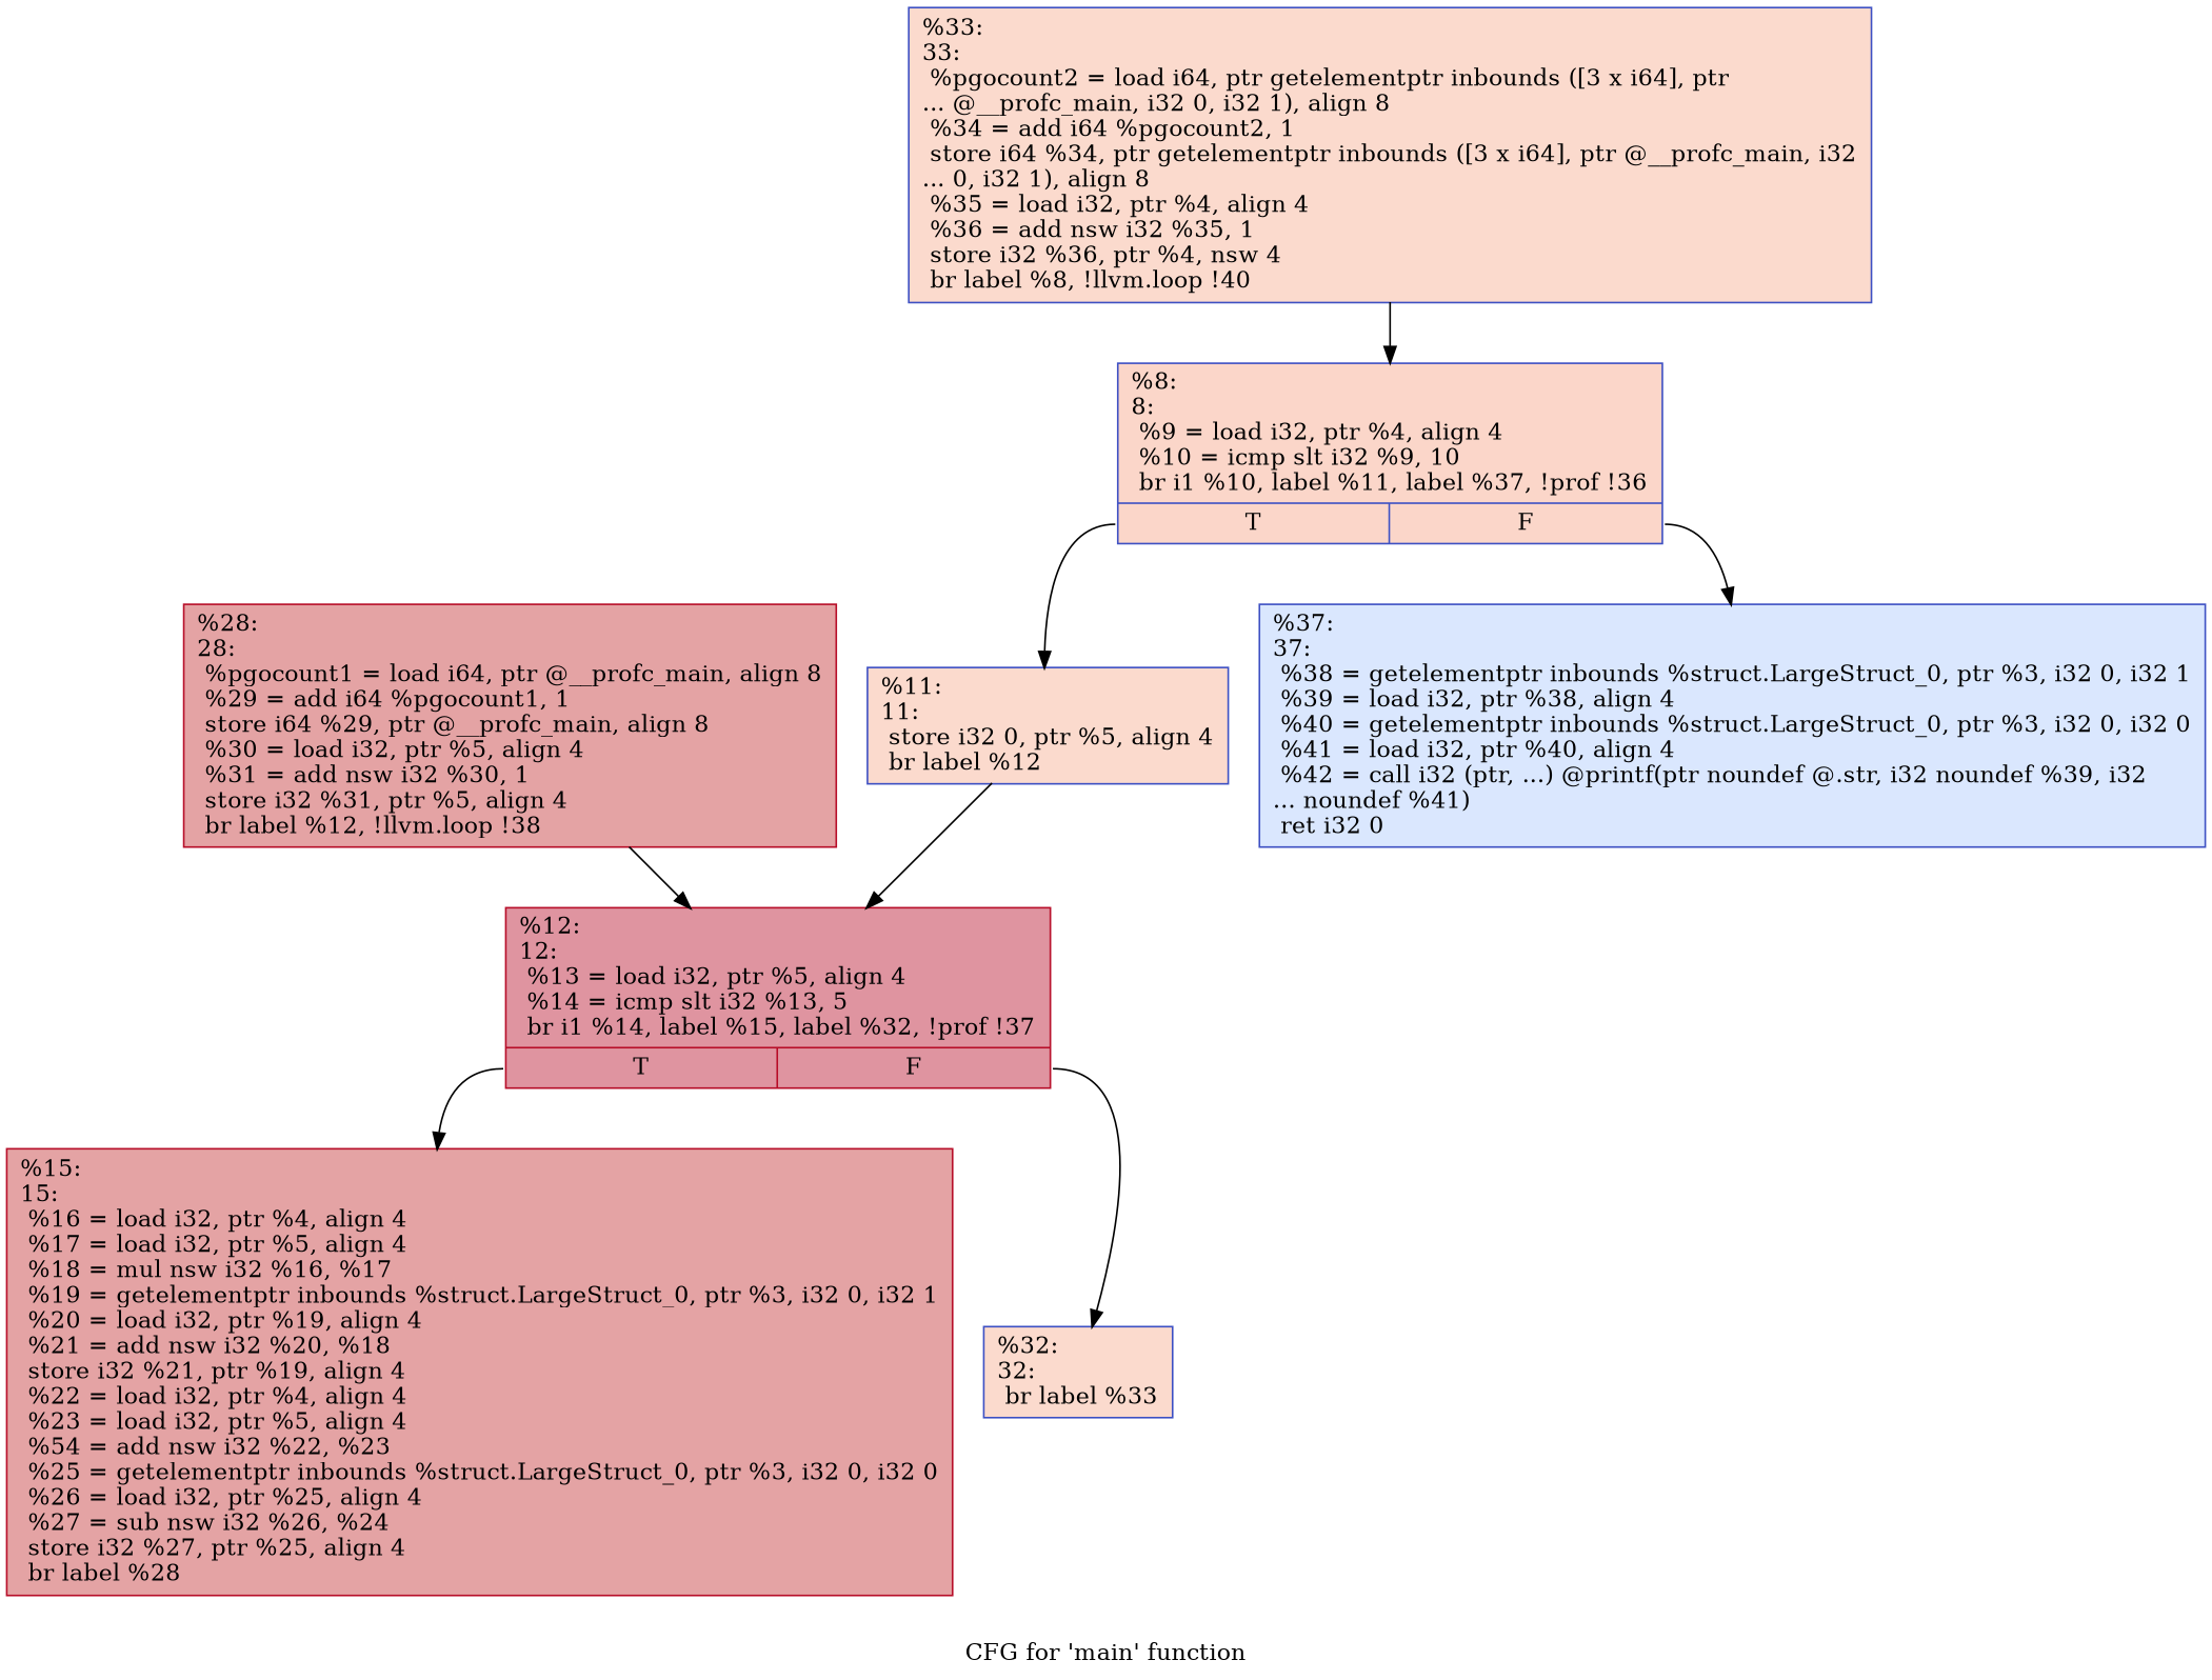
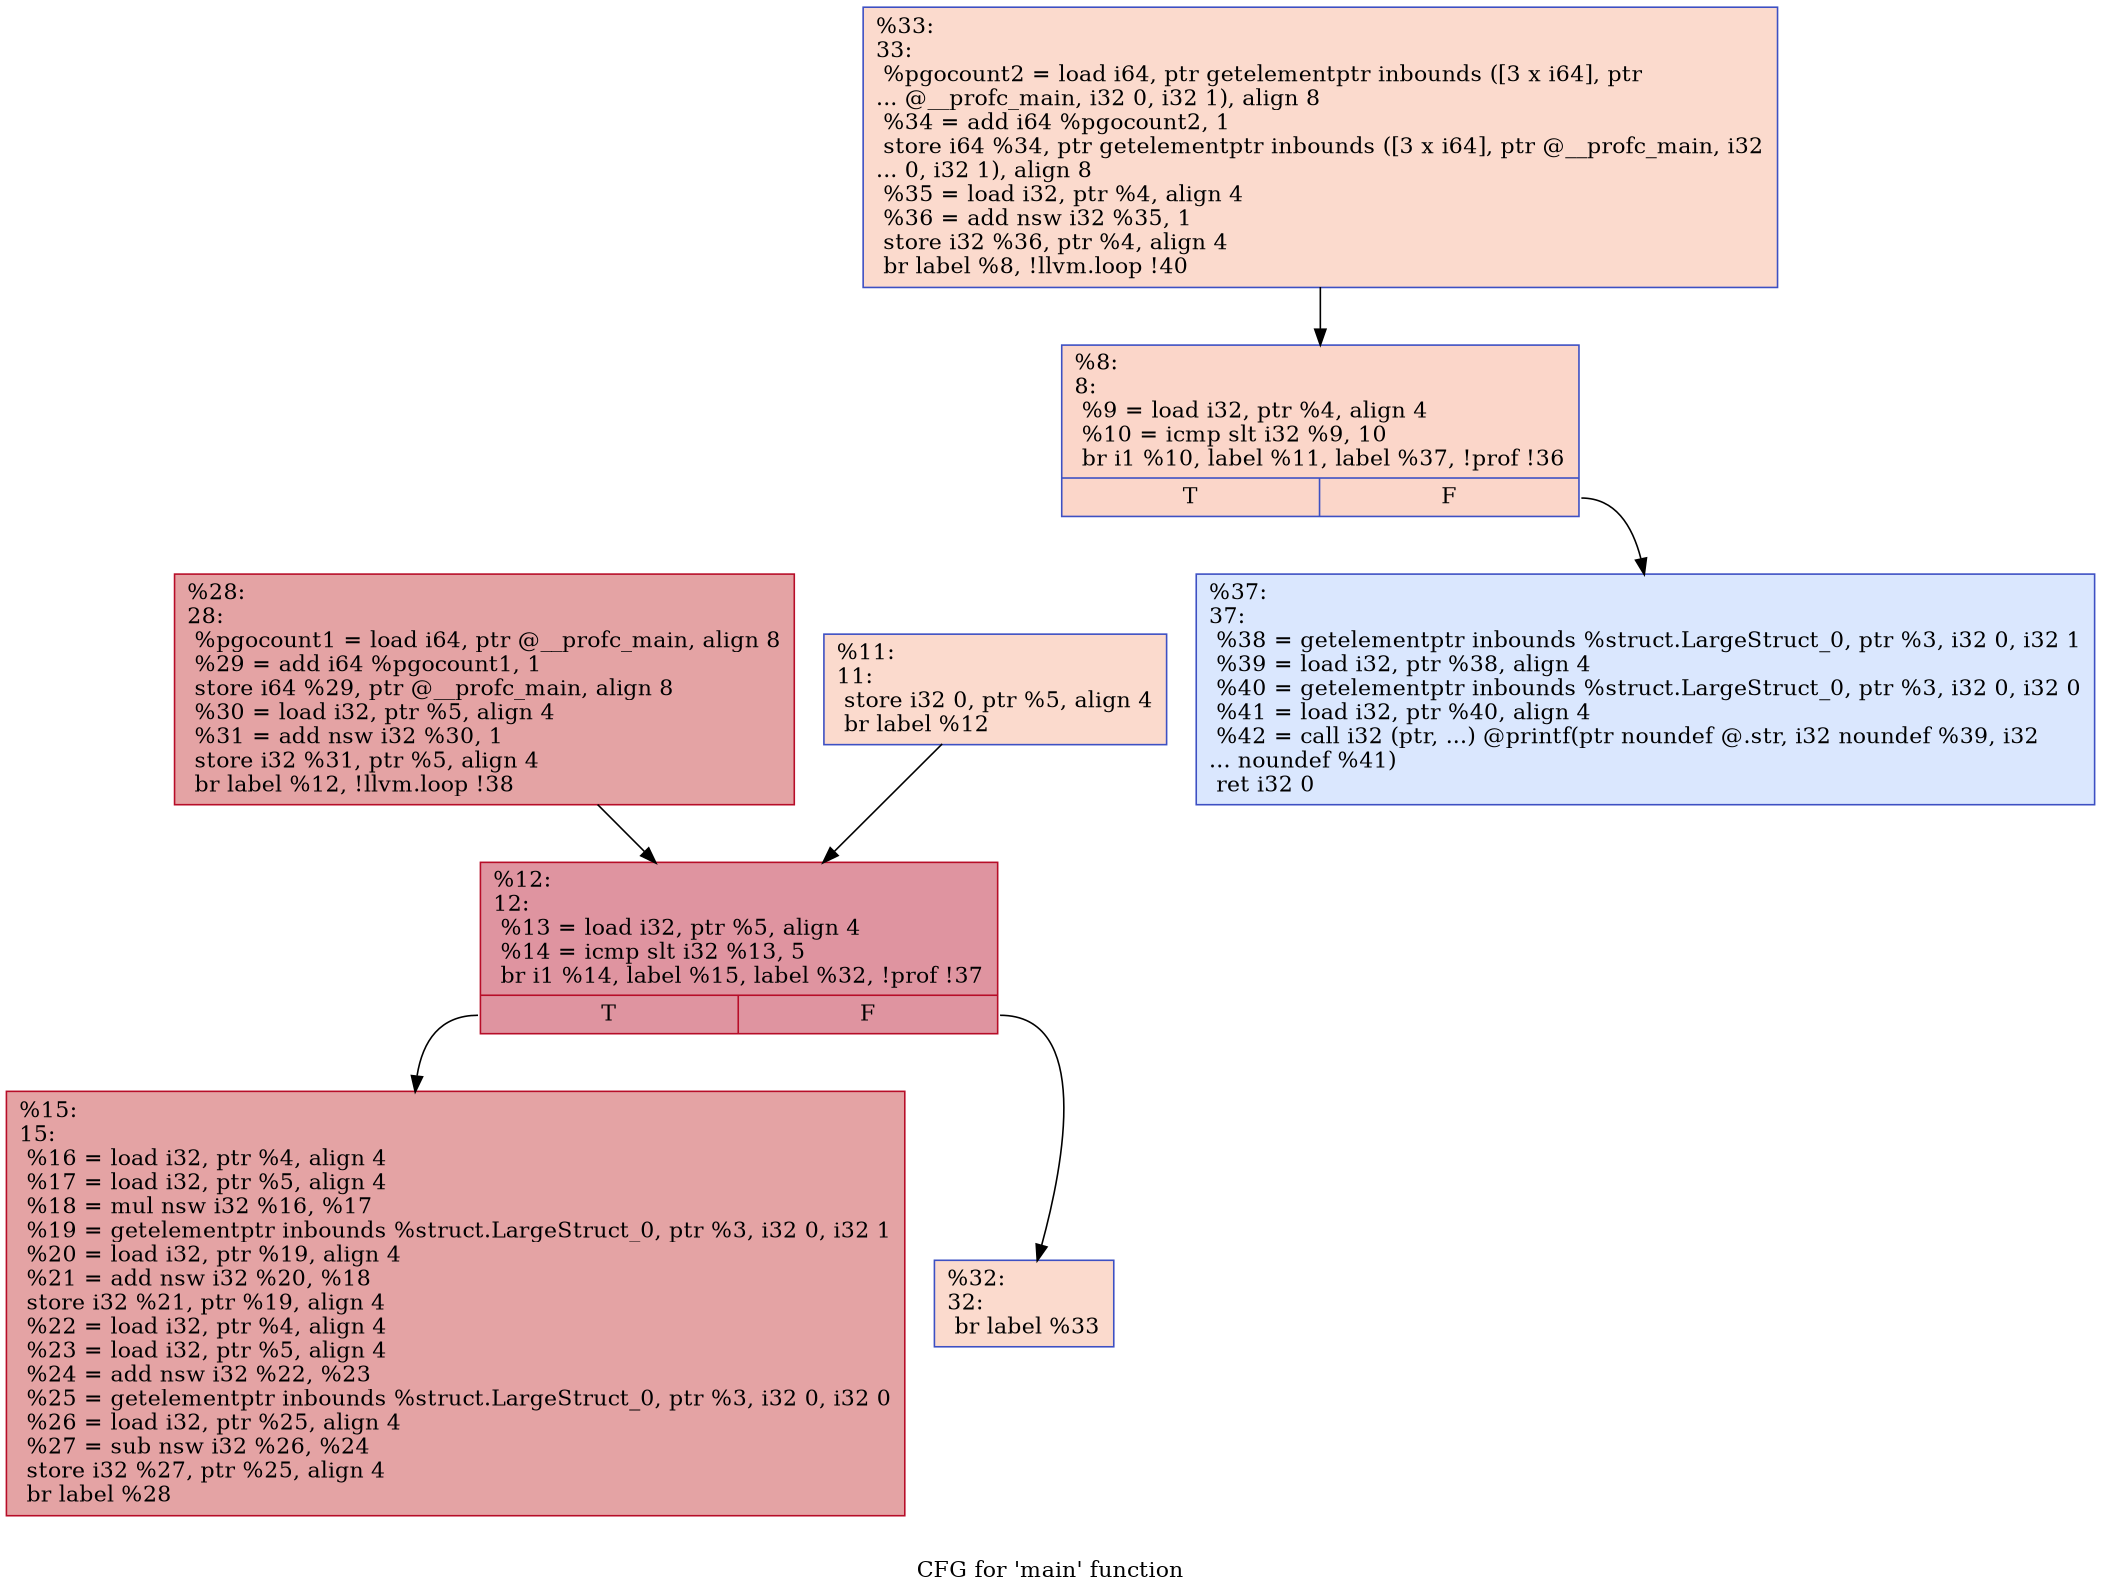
  digraph {
    label="CFG for 'main' function"
    node [color="#3d50c3ff" fillcolor="#f7ac8e70" shape=record style=filled]
    n1 [fillcolor="#f6a38570" label="{%8:\l8:                                                \l  %9 = load i32, ptr %4, align 4\l  %10 = icmp slt i32 %9, 10\l  br i1 %10, label %11, label %37, !prof !36\l|{<s0>T|<s1>F}}"]
    n2 [label="{%11:\l11:                                               \l  store i32 0, ptr %5, align 4\l  br label %12\l}"]
    n3 [fillcolor="#abc8fd70" label="{%37:\l37:                                               \l  %38 = getelementptr inbounds %struct.LargeStruct_0, ptr %3, i32 0, i32 1\l  %39 = load i32, ptr %38, align 4\l  %40 = getelementptr inbounds %struct.LargeStruct_0, ptr %3, i32 0, i32 0\l  %41 = load i32, ptr %40, align 4\l  %42 = call i32 (ptr, ...) @printf(ptr noundef @.str, i32 noundef %39, i32\l... noundef %41)\l  ret i32 0\l}"]
    n4 [color="#b70d28ff" fillcolor="#b70d2870" label="{%12:\l12:                                               \l  %13 = load i32, ptr %5, align 4\l  %14 = icmp slt i32 %13, 5\l  br i1 %14, label %15, label %32, !prof !37\l|{<s0>T|<s1>F}}"]
-   n5 [color="#b70d28ff" fillcolor="#c32e3170" label="{%15:\l15:                                               \l  %16 = load i32, ptr %4, align 4\l  %17 = load i32, ptr %5, align 4\l  %18 = mul nsw i32 %16, %17\l  %19 = getelementptr inbounds %struct.LargeStruct_0, ptr %3, i32 0, i32 1\l  %20 = load i32, ptr %19, align 4\l  %21 = add nsw i32 %20, %18\l  store i32 %21, ptr %19, align 4\l  %22 = load i32, ptr %4, align 4\l  %23 = load i32, ptr %5, align 4\l  %54 = add nsw i32 %22, %23\l  %25 = getelementptr inbounds %struct.LargeStruct_0, ptr %3, i32 0, i32 0\l  %26 = load i32, ptr %25, align 4\l  %27 = sub nsw i32 %26, %24\l  store i32 %27, ptr %25, align 4\l  br label %28\l}"]
+   n5 [color="#b70d28ff" fillcolor="#c32e3170" label="{%15:\l15:                                               \l  %16 = load i32, ptr %4, align 4\l  %17 = load i32, ptr %5, align 4\l  %18 = mul nsw i32 %16, %17\l  %19 = getelementptr inbounds %struct.LargeStruct_0, ptr %3, i32 0, i32 1\l  %20 = load i32, ptr %19, align 4\l  %21 = add nsw i32 %20, %18\l  store i32 %21, ptr %19, align 4\l  %22 = load i32, ptr %4, align 4\l  %23 = load i32, ptr %5, align 4\l  %24 = add nsw i32 %22, %23\l  %25 = getelementptr inbounds %struct.LargeStruct_0, ptr %3, i32 0, i32 0\l  %26 = load i32, ptr %25, align 4\l  %27 = sub nsw i32 %26, %24\l  store i32 %27, ptr %25, align 4\l  br label %28\l}"]
    n6 [label="{%32:\l32:                                               \l  br label %33\l}"]
    n7 [color="#b70d28ff" fillcolor="#c32e3170" label="{%28:\l28:                                               \l  %pgocount1 = load i64, ptr @__profc_main, align 8\l  %29 = add i64 %pgocount1, 1\l  store i64 %29, ptr @__profc_main, align 8\l  %30 = load i32, ptr %5, align 4\l  %31 = add nsw i32 %30, 1\l  store i32 %31, ptr %5, align 4\l  br label %12, !llvm.loop !38\l}"]
-   n8 [label="{%33:\l33:                                               \l  %pgocount2 = load i64, ptr getelementptr inbounds ([3 x i64], ptr\l... @__profc_main, i32 0, i32 1), align 8\l  %34 = add i64 %pgocount2, 1\l  store i64 %34, ptr getelementptr inbounds ([3 x i64], ptr @__profc_main, i32\l... 0, i32 1), align 8\l  %35 = load i32, ptr %4, align 4\l  %36 = add nsw i32 %35, 1\l  store i32 %36, ptr %4, nsw 4\l  br label %8, !llvm.loop !40\l}"]
-   n1 -> n2 [tailport=s0]
+   n8 [label="{%33:\l33:                                               \l  %pgocount2 = load i64, ptr getelementptr inbounds ([3 x i64], ptr\l... @__profc_main, i32 0, i32 1), align 8\l  %34 = add i64 %pgocount2, 1\l  store i64 %34, ptr getelementptr inbounds ([3 x i64], ptr @__profc_main, i32\l... 0, i32 1), align 8\l  %35 = load i32, ptr %4, align 4\l  %36 = add nsw i32 %35, 1\l  store i32 %36, ptr %4, align 4\l  br label %8, !llvm.loop !40\l}"]
    n1 -> n3 [tailport=s1]
    n2 -> n4
    n4 -> n5 [tailport=s0]
    n4 -> n6 [tailport=s1]
    n7 -> n4
    n8 -> n1
  }
